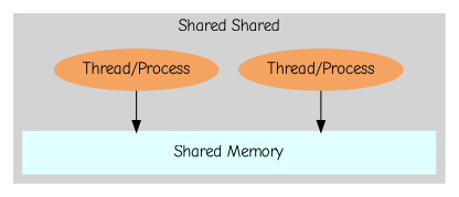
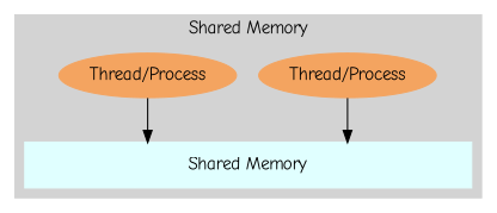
  digraph {
    splines=ortho
    fontname="Comic Neue"
    node [color=sandybrown style=filled fontname="Comic Neue"]
    edge [headport=s0 fontname="Comic Neue"]
    n1 [color=lightcyan label="<n0> | <s0> Shared Memory | <n1>" shape=record width=5]
    n2 [label="Thread/Process"]
    n3 [label="Thread/Process"]
    subgraph cluster_1 {
      color=lightgrey
-     label="Shared Shared"
+     label="Shared Memory"
      style=filled
      n1
      n2
      n3
    }
    n2 -> n1
    n3 -> n1
  }
